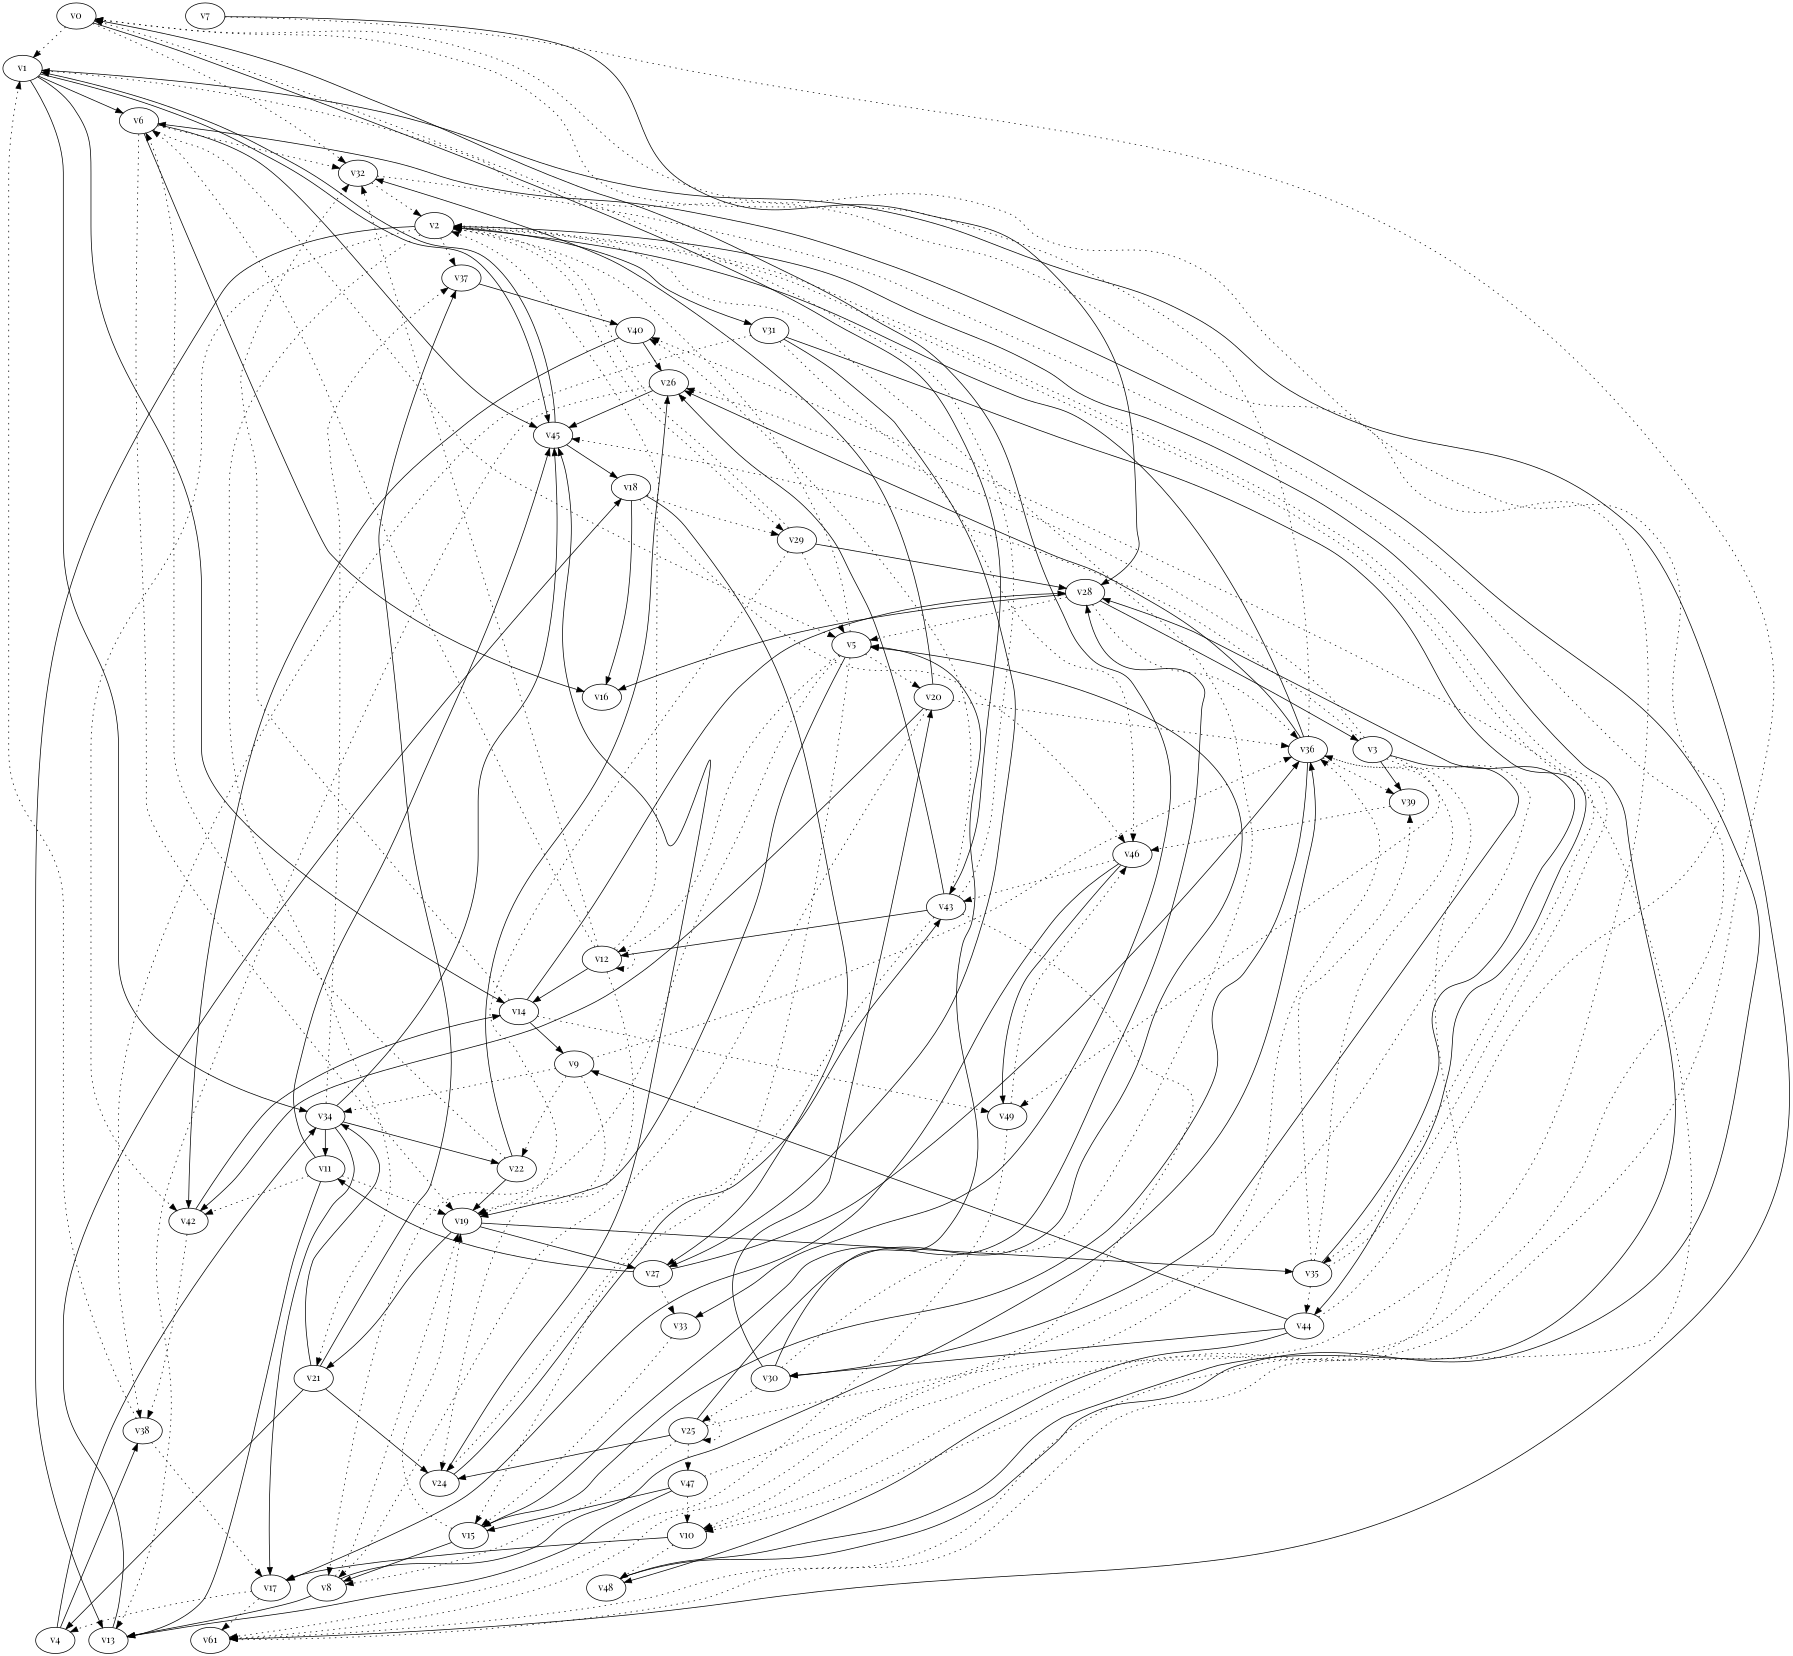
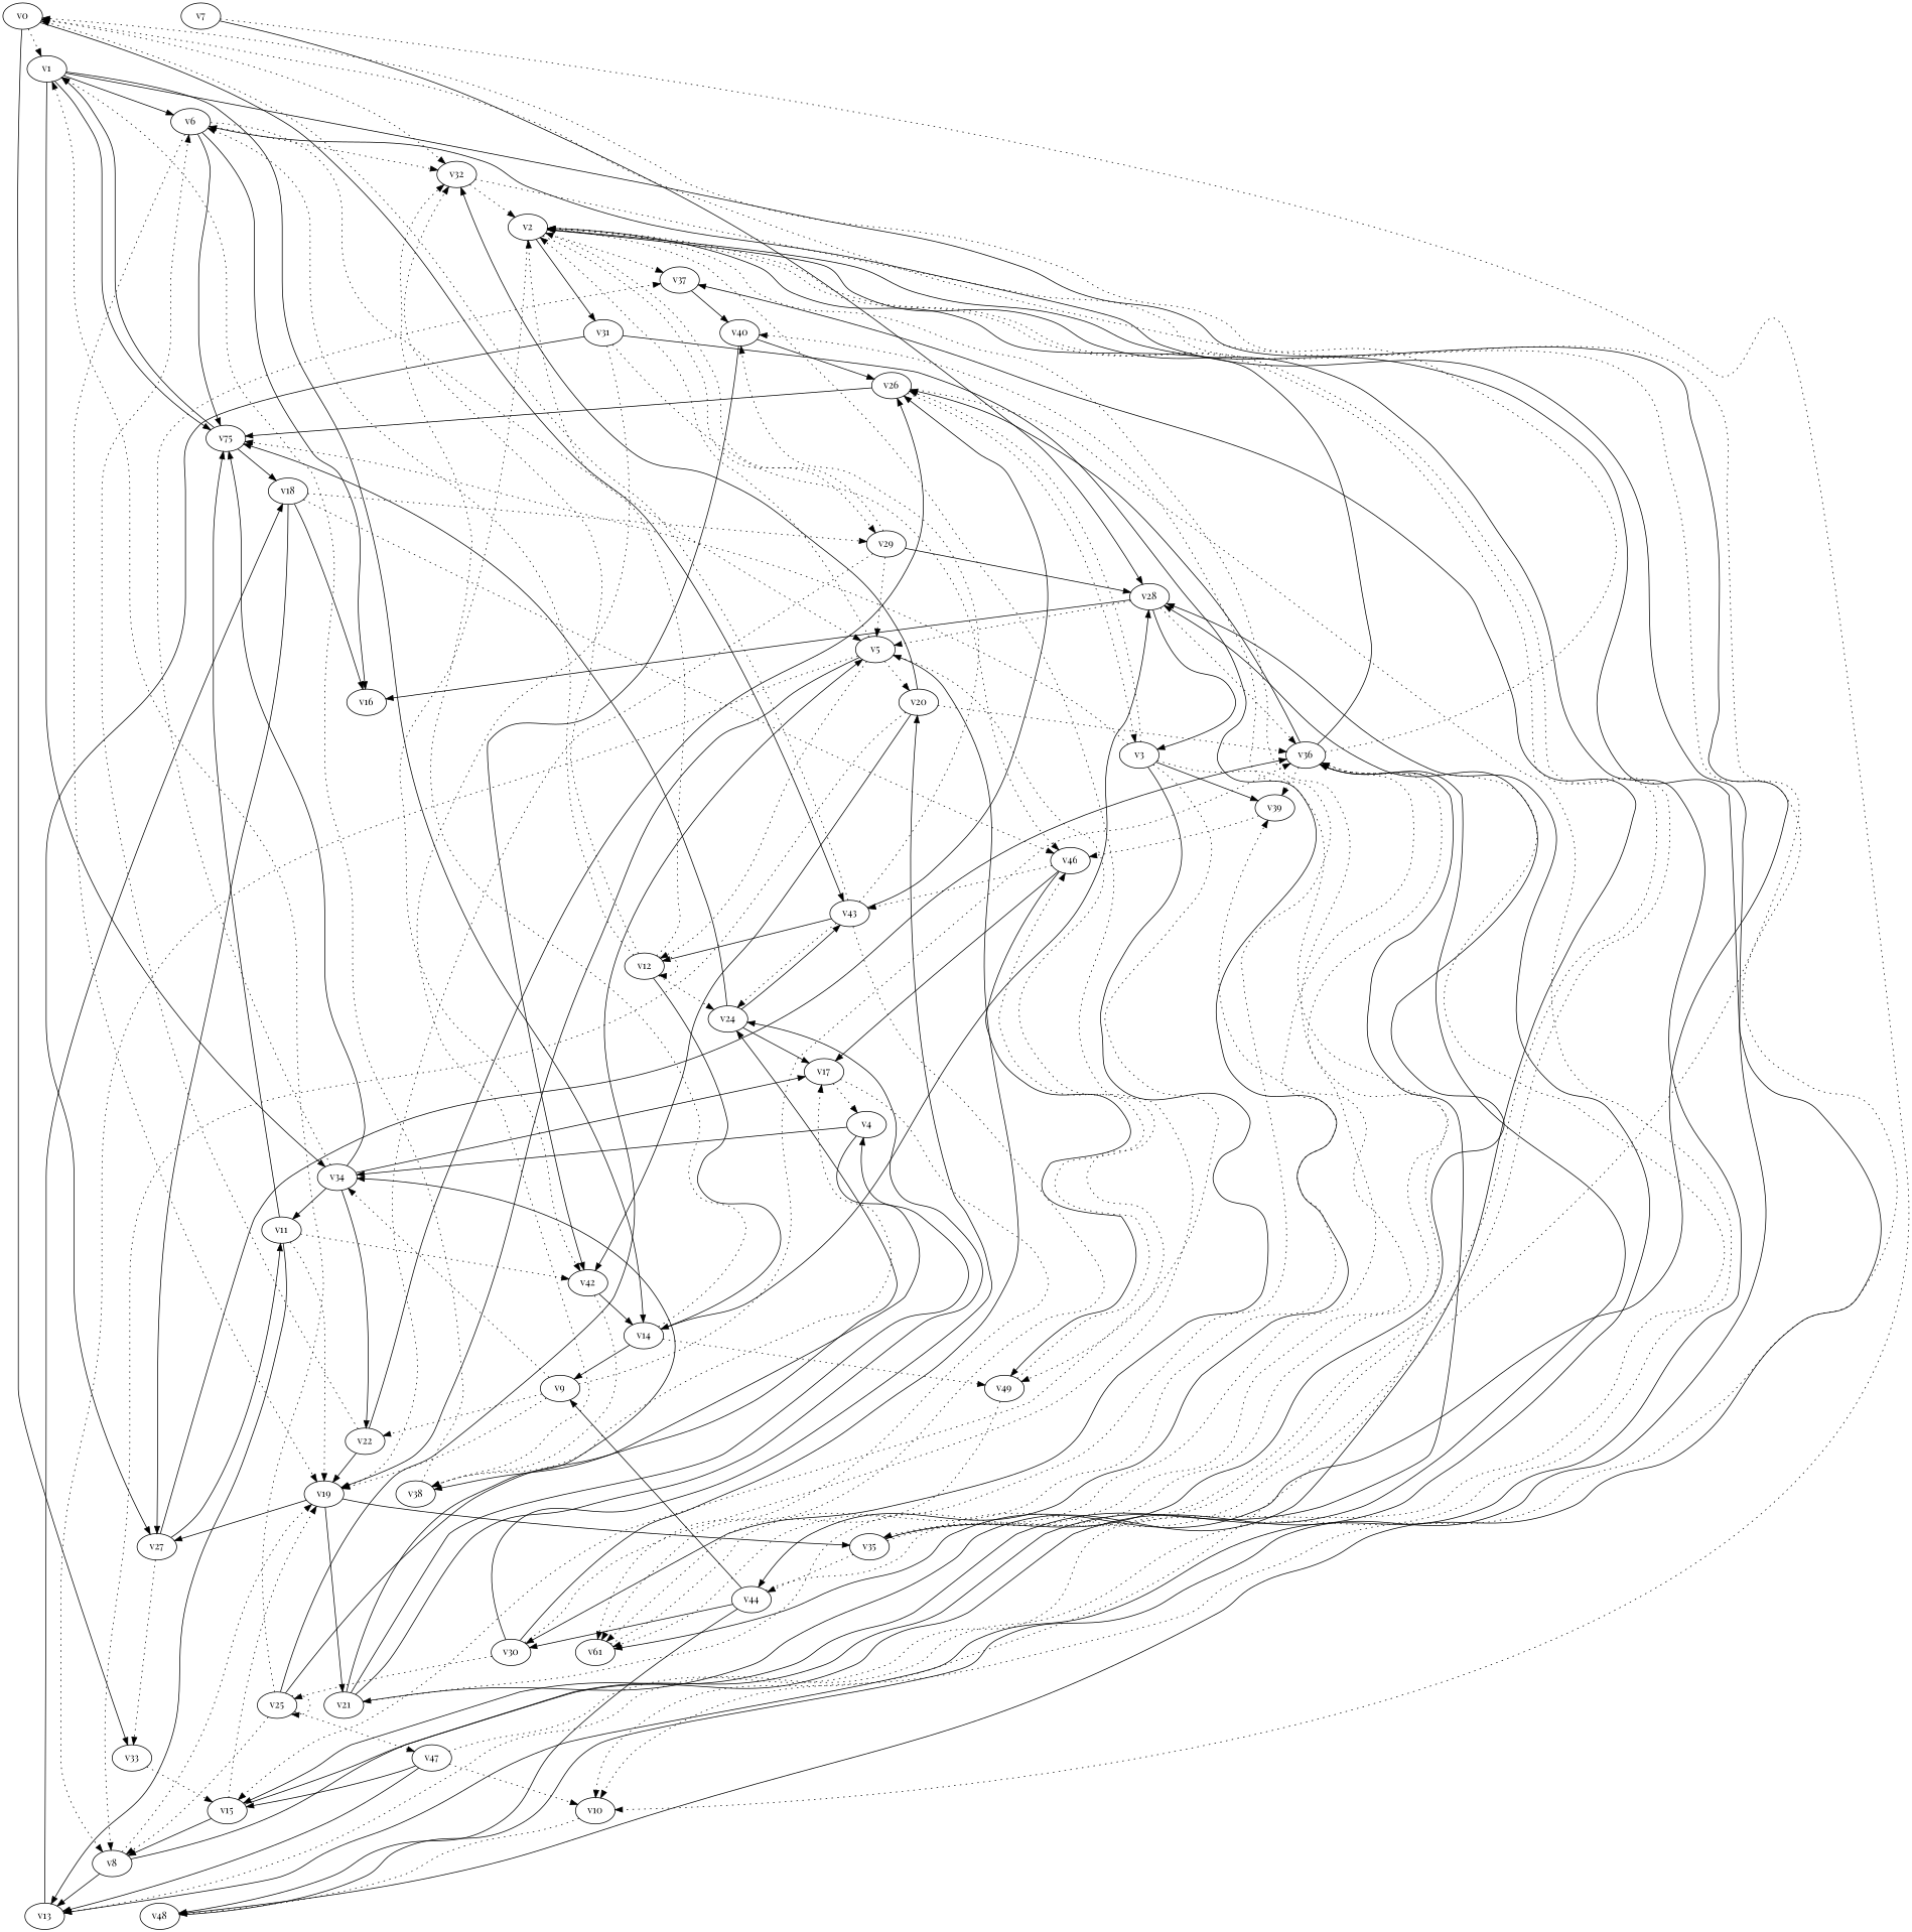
  digraph {
    fontname="Playfair Display"
    node [fontname="Playfair Display"]
    edge [fontname="Playfair Display" style=dotted weight=0.4]
    v0
    v1
    v32
    v33
    v43
    v6
    v14
    v34
    n9 [label=v61]
-   v45
+   v45 [label=v75]
    v2
    v10
    v15
    v26
    v12
    v24
    v40
    v5
    v19
    v16
    v49
    v28
    v9
    v37
    v22
    v17
    v11
    v18
    v13
    v21
    v29
    v31
    v35
    v42
    v48
    v8
    v3
    v20
    v27
    v46
    v36
    v4
    v38
    v44
    v39
    v30
    v25
    v47
    v7
    v0 -> v1 [weight=0.27]
    v0 -> v32 [weight=0.81]
    v0 -> v33 [style=solid weight=0.74]
    v0 -> v43 [style=solid weight=-0.1]
    v1 -> v6 [style=solid weight=0.61]
    v1 -> v14 [style=solid weight=0.44]
    v1 -> v34 [style=solid weight=0.82]
    v1 -> n9 [style=solid weight=0.27]
    v1 -> v45 [style=solid]
    v32 -> v2 [weight=-0.13]
    v32 -> v10 [weight=0.1]
    v33 -> v15 [weight=-0.15]
    v43 -> v0 [weight=0.31]
    v43 -> n9 [weight=0.55]
    v43 -> v26 [style=solid weight=0.78]
    v43 -> v12 [style=solid weight=0.42]
    v43 -> v24 [weight=0.78]
    v43 -> v40 [weight=0.21]
    v6 -> v32 [weight=0.37]
    v6 -> v45 [style=solid weight=0.25]
    v6 -> v5 [weight=-0.08]
    v6 -> v19 [weight=0.71]
    v6 -> v16 [style=solid weight=0.43]
    v14 -> v32
    v14 -> v49 [weight=0.69]
    v14 -> v28 [style=solid weight=0.49]
    v14 -> v9 [style=solid weight=0.2]
    v34 -> v45 [style=solid weight=0.26]
    v34 -> v37 [weight=0.66]
    v34 -> v22 [style=solid weight=0.59]
    v34 -> v17 [style=solid weight=0.26]
    v34 -> v11 [style=solid weight=0.7]
    n9 -> v40 [weight=0.67]
    v45 -> v1 [style=solid weight=0.23]
    v45 -> v18 [style=solid weight=0.46]
    v2 -> v37 [weight=0.51]
    v2 -> v13 [style=solid weight=0.65]
    v2 -> v21
    v2 -> v29 [weight=0.36]
    v2 -> v31 [style=solid weight=-0.13]
    v2 -> v35 [weight=0.36]
    v2 -> v42 [weight=0.41]
-   v10 -> v17 [style=solid weight=0.39]
+   v24 -> v17 [style=solid weight=0.39]
    v10 -> v48 [weight=0.77]
    v15 -> v19 [weight=0.61]
    v15 -> v28 [style=solid weight=0.83]
    v15 -> v8 [style=solid weight=0.44]
    v26 -> v45 [style=solid weight=0.38]
    v26 -> v13 [weight=-0.09]
+   v26 -> v3 [weight=0.73]
    v12 -> v32 [weight=0.59]
    v12 -> v6 [weight=0.2]
    v12 -> v14 [style=solid weight=0.12]
    v12 -> v2 [weight=0.37]
    v12 -> v12 [weight=0.48]
    v12 -> v24 [weight=0.37]
    v24 -> v43 [style=solid weight=-0.01]
    v24 -> v45 [style=solid weight=0.79]
    v40 -> v26 [style=solid weight=0.2]
    v40 -> v42 [style=solid weight=0.28]
    v5 -> v2 [weight=0.14]
    v5 -> v15 [weight=0.3]
    v5 -> v12 [weight=0.51]
    v5 -> v19 [style=solid weight=0.78]
    v5 -> v8 [weight=0.72]
    v5 -> v20 [weight=0.54]
    v19 -> v21 [style=solid]
    v19 -> v35 [style=solid weight=0.37]
    v19 -> v27 [style=solid weight=0.19]
    v49 -> n9 [weight=0.76]
    v49 -> v46 [weight=0.14]
    v28 -> v5 [weight=0.13]
    v28 -> v16 [style=solid weight=0.68]
    v28 -> v3 [style=solid weight=0.05]
    v28 -> v36 [weight=0.85]
    v9 -> v34 [weight=0.78]
    v9 -> v19 [weight=0.13]
    v9 -> v22 [weight=0.19]
    v9 -> v36 [weight=0.06]
    v37 -> v40 [style=solid weight=0.27]
    v22 -> v6 [weight=0.51]
    v22 -> v26 [style=solid weight=0.78]
    v22 -> v19 [style=solid weight=0.84]
    v17 -> n9 [weight=0.47]
    v17 -> v4 [weight=-0.11]
    v11 -> v45 [style=solid weight=0.69]
    v11 -> v19 [weight=0.75]
    v11 -> v13 [style=solid weight=0.19]
    v11 -> v42 [weight=0.13]
    v18 -> v16 [style=solid weight=0.12]
    v18 -> v29
    v18 -> v27 [style=solid]
    v18 -> v46 [weight=-0.08]
    v13 -> v18 [style=solid weight=0.29]
    v21 -> v34 [style=solid weight=0.08]
    v21 -> v24 [style=solid weight=0.81]
    v21 -> v37 [style=solid]
    v21 -> v4 [style=solid]
    v29 -> v2 [weight=0.09]
    v29 -> v5 [weight=0.51]
    v29 -> v19 [weight=0.33]
    v29 -> v28 [style=solid weight=0.65]
    v31 -> v27 [style=solid weight=0.29]
    v31 -> v46 [weight=0.35]
    v31 -> v38 [weight=-0.05]
    v31 -> v44 [style=solid weight=0.05]
    v35 -> v2 [weight=0.23]
    v35 -> v28 [style=solid weight=0.75]
    v35 -> v36 [weight=0.46]
    v35 -> v44 [weight=0.45]
    v35 -> v39 [weight=0.41]
    v42 -> v14 [style=solid weight=0.0]
    v42 -> v38 [weight=0.27]
    v48 -> v6 [style=solid weight=0.48]
    v48 -> v2 [style=solid weight=0.5]
    v8 -> v19 [weight=0.35]
    v8 -> v13 [style=solid weight=0.72]
    v8 -> v36 [style=solid weight=0.61]
    v3 -> v45 [weight=0.45]
    v3 -> v10 [weight=-0.15]
    v3 -> v26 [weight=0.39]
    v3 -> v49 [weight=0.74]
    v3 -> v39 [style=solid weight=0.74]
    v3 -> v30 [style=solid weight=0.01]
    v20 -> v32 [style=solid weight=-0.11]
    v20 -> v42 [style=solid weight=0.56]
    v20 -> v8 [weight=-0.04]
    v20 -> v36 [weight=0.46]
    v27 -> v33 [weight=-0.08]
    v27 -> v11 [style=solid weight=0.64]
    v27 -> v36 [style=solid weight=0.41]
    v46 -> v43 [weight=0.67]
    v46 -> v49 [style=solid weight=0.03]
    v46 -> v17 [style=solid weight=0.48]
    v36 -> v0 [weight=0.62]
    v36 -> n9
    v36 -> v2 [style=solid weight=0.21]
    v36 -> v15 [style=solid weight=0.71]
    v36 -> v26 [style=solid weight=0.15]
    v36 -> v39 [weight=0.73]
    v4 -> v34 [style=solid weight=0.52]
    v4 -> v38 [style=solid weight=0.76]
    v38 -> v1 [weight=0.21]
    v38 -> v17 [weight=0.38]
    v44 -> v0 [weight=0.39]
    v44 -> v9 [style=solid weight=0.09]
    v44 -> v48 [style=solid weight=-0.05]
    v44 -> v30 [style=solid weight=0.73]
    v39 -> v46 [weight=0.42]
    v30 -> v2 [weight=0.76]
    v30 -> v5 [style=solid weight=-0.03]
    v30 -> v20 [style=solid weight=0.56]
    v30 -> v25 [weight=0.28]
    v25 -> v1 [weight=0.47]
    v25 -> v24 [style=solid weight=0.44]
    v25 -> v5 [style=solid weight=0.13]
    v25 -> v8 [weight=0.28]
    v25 -> v25 [weight=0.67]
    v25 -> v47 [weight=0.43]
    v47 -> v10 [weight=0.2]
    v47 -> v15 [style=solid weight=0.13]
    v47 -> v13 [style=solid weight=0.76]
    v47 -> v36 [weight=0.48]
    v7 -> v10 [weight=0.24]
    v7 -> v28 [style=solid weight=-0.12]
  }
